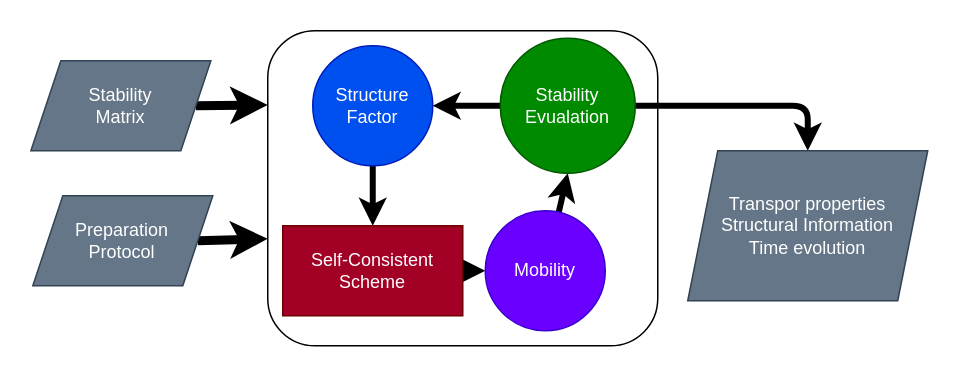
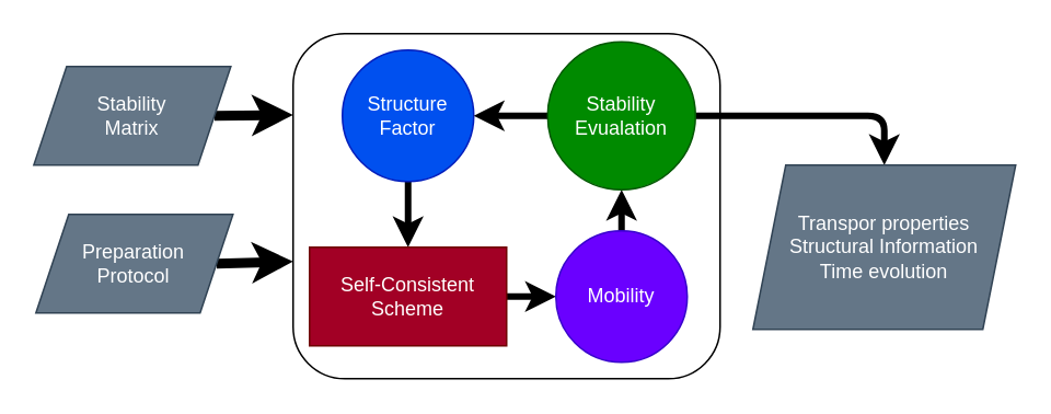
  <mxCell id="0" />
  <mxCell id="1" parent="0" />
  <mxCell id="2" style="edgeStyle=none;html=1;exitX=1;exitY=0.5;exitDx=0;exitDy=0;entryX=-0.008;entryY=0.331;entryDx=0;entryDy=0;endSize=6;jumpSize=6;strokeWidth=6;entryPerimeter=0;" edge="1" parent="1" source="3"><mxGeometry relative="1" as="geometry"><mxPoint x="178" y="69.51" as="targetPoint" /></mxGeometry></mxCell>
  <mxCell id="3" value="Stability&lt;br&gt;Matrix" style="shape=parallelogram;perimeter=parallelogramPerimeter;whiteSpace=wrap;html=1;fixedSize=1;fillColor=#647687;fontColor=#ffffff;strokeColor=#314354;" vertex="1" parent="1"><mxGeometry x="20.08" y="40" width="120" height="60" as="geometry" /></mxCell>
  <mxCell id="4" style="edgeStyle=none;html=1;exitX=1;exitY=0.5;exitDx=0;exitDy=0;entryX=-0.013;entryY=0.708;entryDx=0;entryDy=0;entryPerimeter=0;strokeWidth=6;" edge="1" parent="1" source="5"><mxGeometry relative="1" as="geometry"><mxPoint x="178" y="158.68" as="targetPoint" /></mxGeometry></mxCell>
  <mxCell id="5" value="Preparation&lt;br&gt;Protocol" style="shape=parallelogram;perimeter=parallelogramPerimeter;whiteSpace=wrap;html=1;fixedSize=1;fillColor=#647687;fontColor=#ffffff;strokeColor=#314354;" vertex="1" parent="1"><mxGeometry x="21.38" y="130" width="120" height="60" as="geometry" /></mxCell>
  <mxCell id="6" value="" style="rounded=1;whiteSpace=wrap;html=1;" vertex="1" parent="1"><mxGeometry x="178" y="20" width="260" height="210" as="geometry" /></mxCell>
  <mxCell id="7" value="" style="edgeStyle=none;html=1;entryX=0.5;entryY=0;entryDx=0;entryDy=0;strokeWidth=4;" edge="1" parent="1" source="8" target="10"><mxGeometry relative="1" as="geometry" /></mxCell>
  <mxCell id="8" value="Structure&lt;br&gt;Factor" style="ellipse;whiteSpace=wrap;html=1;aspect=fixed;fillColor=#0050ef;fontColor=#ffffff;strokeColor=#001DBC;" vertex="1" parent="1"><mxGeometry x="208" y="30" width="80" height="80" as="geometry" /></mxCell>
  <mxCell id="9" value="" style="edgeStyle=none;html=1;strokeWidth=4;" edge="1" parent="1" source="10" target="12"><mxGeometry relative="1" as="geometry" /></mxCell>
  <mxCell id="10" value="Self-Consistent&lt;br&gt;Scheme" style="rounded=0;whiteSpace=wrap;html=1;fillColor=#a20025;fontColor=#ffffff;strokeColor=#6F0000;" vertex="1" parent="1"><mxGeometry x="188" y="150" width="120" height="60" as="geometry" /></mxCell>
  <mxCell id="11" value="" style="edgeStyle=none;html=1;entryX=0.5;entryY=1;entryDx=0;entryDy=0;strokeWidth=4;" edge="1" parent="1" source="12" target="16"><mxGeometry relative="1" as="geometry"><mxPoint x="418" y="100" as="targetPoint" /></mxGeometry></mxCell>
- <mxCell id="12" value="Mobility" style="ellipse;whiteSpace=wrap;html=1;aspect=fixed;fillColor=#6a00ff;fontColor=#ffffff;strokeColor=#3700CC;" vertex="1" parent="1"><mxGeometry x="323" y="140" width="80" height="80" as="geometry" /></mxCell>
+ <mxCell id="12" value="Mobility" style="ellipse;whiteSpace=wrap;html=1;aspect=fixed;fillColor=#6a00ff;fontColor=#ffffff;strokeColor=#3700CC;" vertex="1" parent="1"><mxGeometry x="338" y="140" width="80" height="80" as="geometry" /></mxCell>
  <mxCell id="13" value="" style="edgeStyle=none;html=1;exitX=0;exitY=0.5;exitDx=0;exitDy=0;strokeWidth=4;" edge="1" parent="1" source="16" target="8"><mxGeometry relative="1" as="geometry"><mxPoint x="358" y="70" as="sourcePoint" /></mxGeometry></mxCell>
  <mxCell id="14" value="" style="edgeStyle=none;html=1;exitX=1;exitY=0.5;exitDx=0;exitDy=0;strokeWidth=4;" edge="1" parent="1" source="16" target="15"><mxGeometry relative="1" as="geometry"><mxPoint x="478" y="70" as="sourcePoint" /><Array as="points"><mxPoint x="538" y="70" /></Array></mxGeometry></mxCell>
  <mxCell id="15" value="Transpor properties&lt;br&gt;Structural Information&lt;br&gt;Time evolution" style="shape=parallelogram;perimeter=parallelogramPerimeter;whiteSpace=wrap;html=1;fixedSize=1;fillColor=#647687;strokeColor=#314354;fontColor=#ffffff;" vertex="1" parent="1"><mxGeometry x="458" y="100" width="160" height="100" as="geometry" /></mxCell>
  <mxCell id="16" value="Stability&lt;br&gt;Evualation" style="ellipse;whiteSpace=wrap;html=1;fillColor=#008a00;fontColor=#ffffff;strokeColor=#005700;" vertex="1" parent="1"><mxGeometry x="333" y="25" width="90" height="90" as="geometry" /></mxCell>
